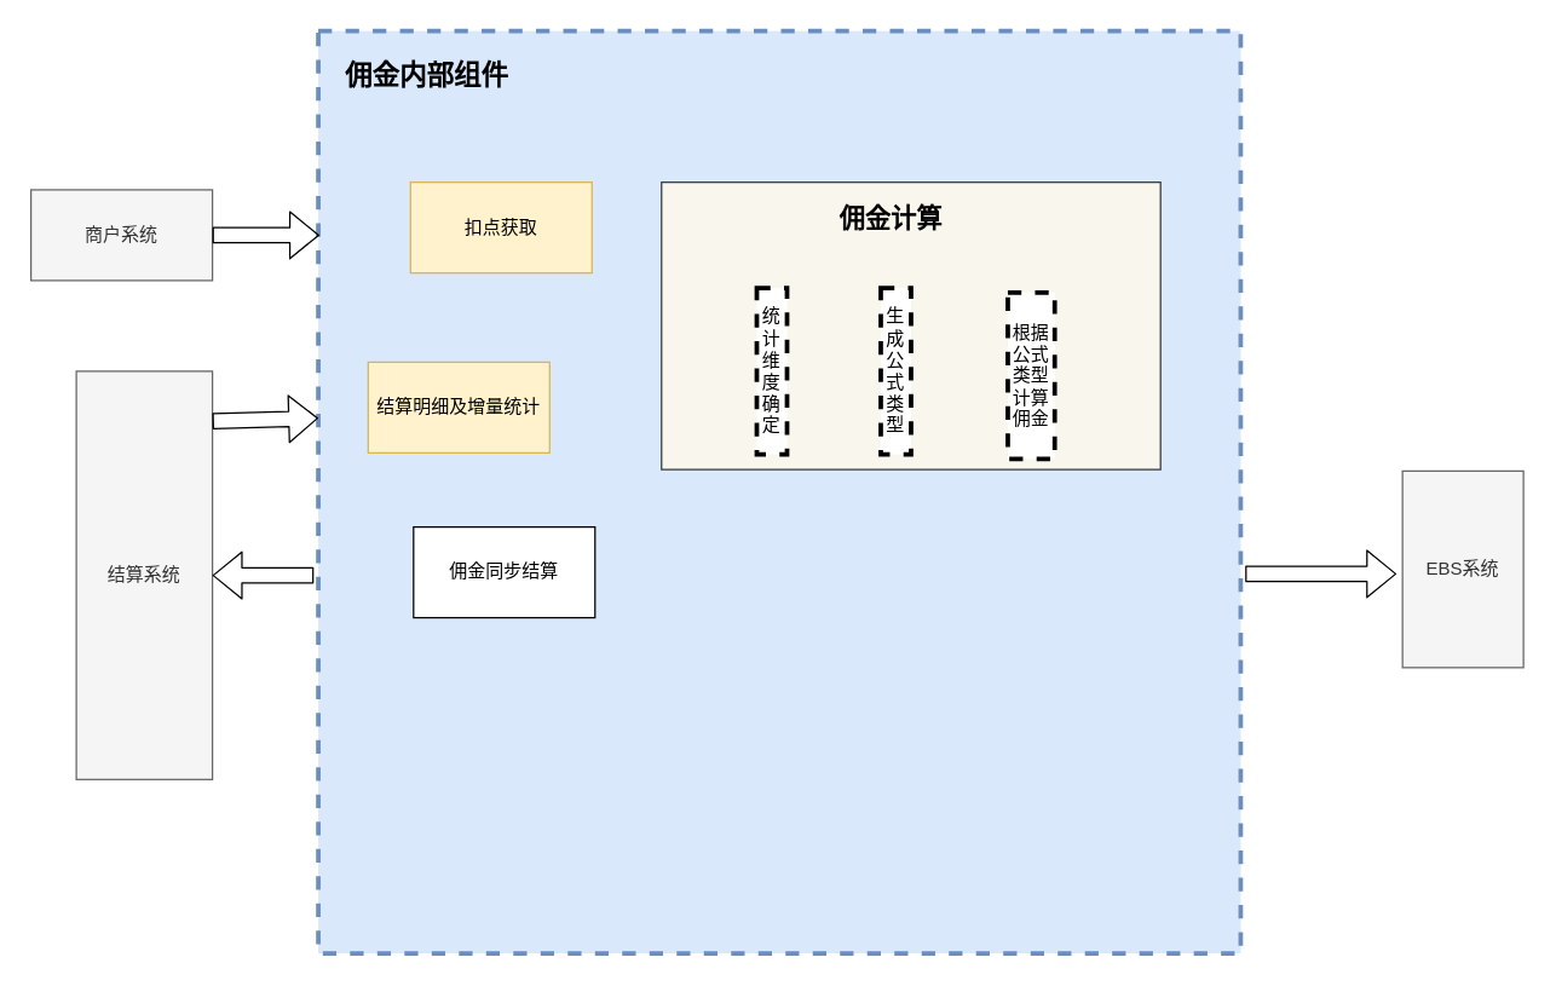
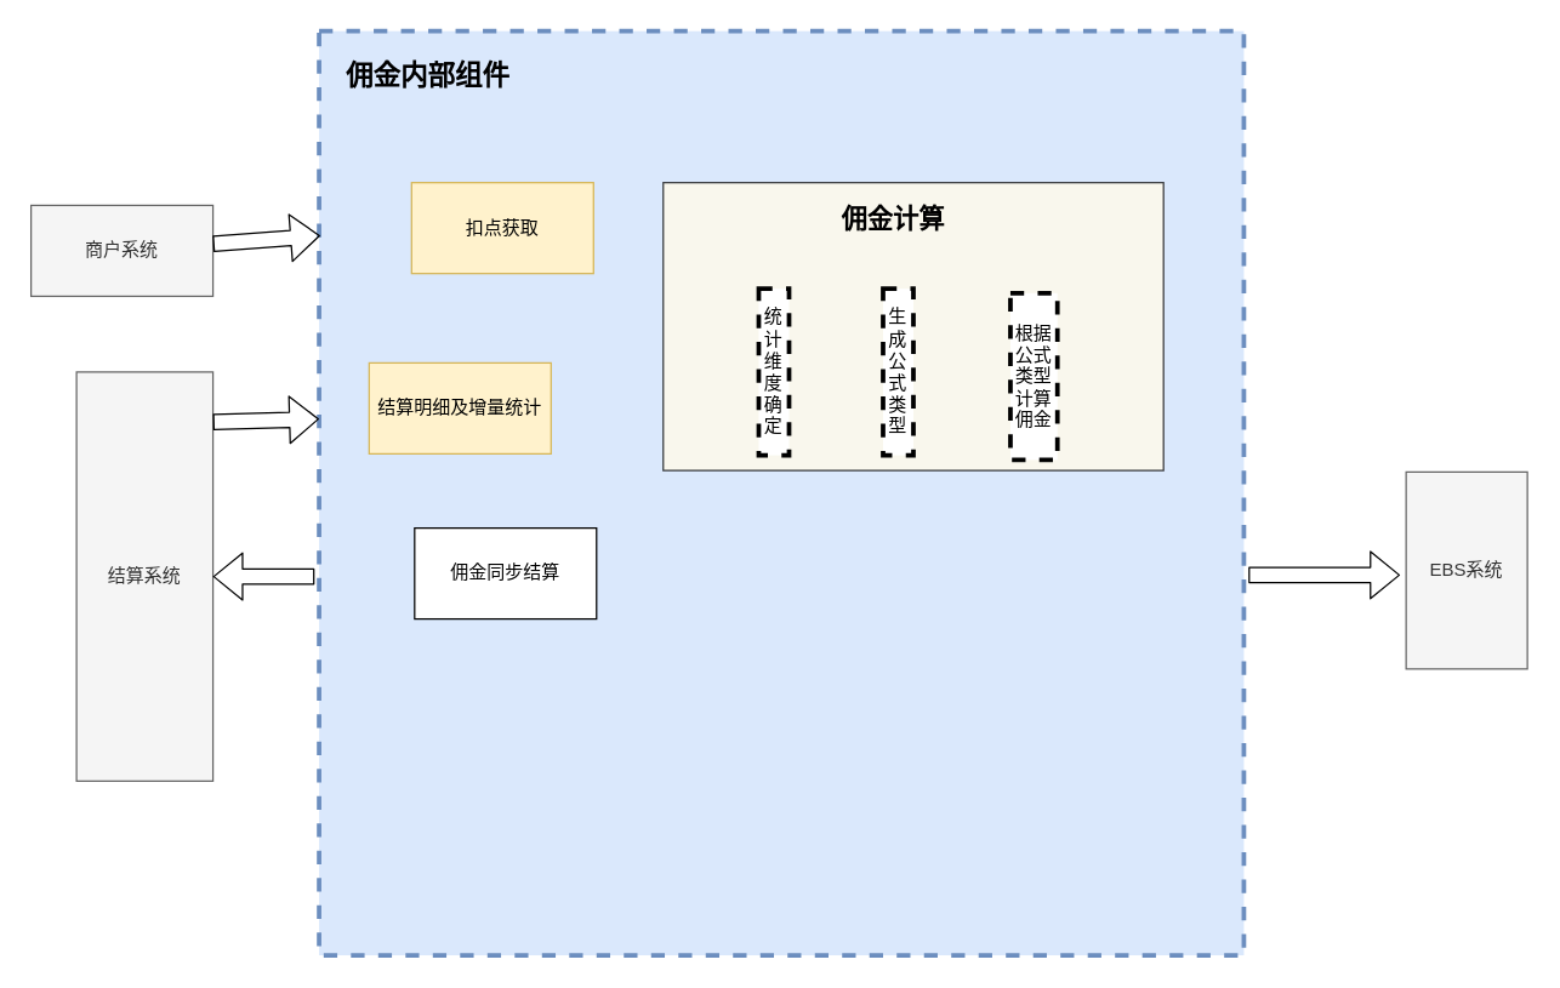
  <mxCell id="0" />
  <mxCell id="1" parent="0" />
  <mxCell id="2" value="" style="whiteSpace=wrap;html=1;aspect=fixed;fillColor=#dae8fc;strokeColor=#6c8ebf;dashed=1;strokeWidth=3;" parent="1" vertex="1"><mxGeometry x="210" y="20" width="610" height="610" as="geometry" /></mxCell>
  <mxCell id="3" value="&lt;font style=&quot;font-size: 18px&quot;&gt;&lt;b&gt;佣金内部组件&lt;/b&gt;&lt;/font&gt;" style="text;html=1;strokeColor=none;fillColor=none;align=center;verticalAlign=middle;whiteSpace=wrap;rounded=0;" parent="1" vertex="1"><mxGeometry x="212" y="40" width="140" height="20" as="geometry" /></mxCell>
- <mxCell id="4" value="商户系统" style="rounded=0;whiteSpace=wrap;html=1;fillColor=#f5f5f5;strokeColor=#666666;fontColor=#333333;" parent="1" vertex="1"><mxGeometry x="20" y="125" width="120" height="60" as="geometry" /></mxCell>
+ <mxCell id="4" value="商户系统" style="rounded=0;whiteSpace=wrap;html=1;fillColor=#f5f5f5;strokeColor=#666666;fontColor=#333333;" parent="1" vertex="1"><mxGeometry x="20" y="135" width="120" height="60" as="geometry" /></mxCell>
  <mxCell id="5" value="结算系统" style="rounded=0;whiteSpace=wrap;html=1;fillColor=#f5f5f5;strokeColor=#666666;fontColor=#333333;" parent="1" vertex="1"><mxGeometry x="50" y="245" width="90" height="270" as="geometry" /></mxCell>
  <mxCell id="6" value="EBS系统" style="rounded=0;whiteSpace=wrap;html=1;fillColor=#f5f5f5;strokeColor=#666666;fontColor=#333333;" parent="1" vertex="1"><mxGeometry x="927" y="311" width="80" height="130" as="geometry" /></mxCell>
  <mxCell id="7" value="扣点获取" style="rounded=0;whiteSpace=wrap;html=1;fillColor=#fff2cc;strokeColor=#d6b656;" parent="1" vertex="1"><mxGeometry x="271" y="120" width="120" height="60" as="geometry" /></mxCell>
  <mxCell id="8" value="结算明细及增量统计" style="rounded=0;whiteSpace=wrap;html=1;fillColor=#fff2cc;strokeColor=#d6b656;" parent="1" vertex="1"><mxGeometry x="243" y="239" width="120" height="60" as="geometry" /></mxCell>
  <mxCell id="9" value="" style="rounded=0;whiteSpace=wrap;html=1;fillColor=#f9f7ed;strokeColor=#36393d;" parent="1" vertex="1"><mxGeometry x="437" y="120" width="330" height="190" as="geometry" /></mxCell>
  <mxCell id="10" value="" style="shape=flexArrow;endArrow=classic;html=1;entryX=1;entryY=0.5;entryDx=0;entryDy=0;" parent="1" target="5" edge="1"><mxGeometry width="50" height="50" relative="1" as="geometry"><mxPoint x="207" y="380" as="sourcePoint" /><mxPoint x="150" y="380" as="targetPoint" /></mxGeometry></mxCell>
  <mxCell id="11" value="" style="shape=flexArrow;endArrow=classic;html=1;" parent="1" source="4" edge="1"><mxGeometry width="50" height="50" relative="1" as="geometry"><mxPoint x="140" y="205" as="sourcePoint" /><mxPoint x="210.711" y="155" as="targetPoint" /></mxGeometry></mxCell>
  <mxCell id="12" value="" style="shape=flexArrow;endArrow=classic;html=1;" parent="1" edge="1"><mxGeometry width="50" height="50" relative="1" as="geometry"><mxPoint x="140" y="278" as="sourcePoint" /><mxPoint x="210" y="276" as="targetPoint" /></mxGeometry></mxCell>
  <mxCell id="13" value="" style="shape=flexArrow;endArrow=classic;html=1;entryX=0;entryY=0.5;entryDx=0;entryDy=0;" parent="1" edge="1"><mxGeometry width="50" height="50" relative="1" as="geometry"><mxPoint x="823" y="379" as="sourcePoint" /><mxPoint x="923" y="379" as="targetPoint" /></mxGeometry></mxCell>
  <mxCell id="14" value="&lt;font style=&quot;font-size: 17px&quot;&gt;&lt;b&gt;佣金计算&lt;/b&gt;&lt;/font&gt;" style="text;html=1;strokeColor=none;fillColor=none;align=center;verticalAlign=middle;whiteSpace=wrap;rounded=0;dashed=1;" vertex="1" parent="1"><mxGeometry x="550" y="135" width="78" height="20" as="geometry" /></mxCell>
  <mxCell id="15" value="统计维度确定" style="rounded=0;whiteSpace=wrap;html=1;dashed=1;strokeWidth=3;" vertex="1" parent="1"><mxGeometry x="500" y="190" width="20" height="110" as="geometry" /></mxCell>
  <mxCell id="16" value="生成公式类型" style="rounded=0;whiteSpace=wrap;html=1;dashed=1;strokeWidth=3;" vertex="1" parent="1"><mxGeometry x="582" y="190" width="20" height="110" as="geometry" /></mxCell>
  <mxCell id="17" value="根据公式类型计算佣金" style="rounded=0;whiteSpace=wrap;html=1;dashed=1;strokeWidth=3;" vertex="1" parent="1"><mxGeometry x="666" y="193" width="31" height="110" as="geometry" /></mxCell>
  <mxCell id="18" value="佣金同步结算" style="rounded=0;whiteSpace=wrap;html=1;" vertex="1" parent="1"><mxGeometry x="273" y="348" width="120" height="60" as="geometry" /></mxCell>
